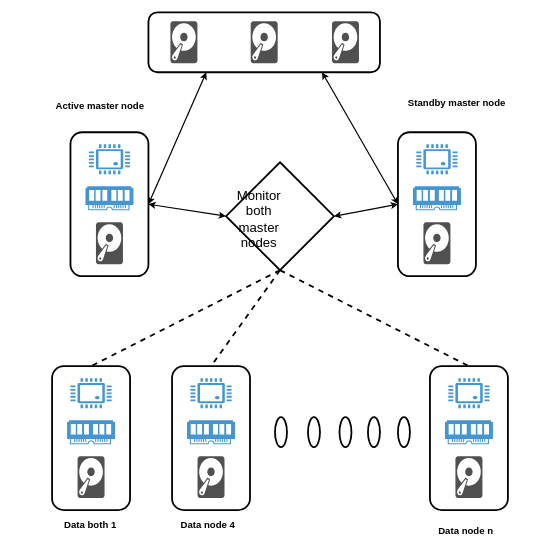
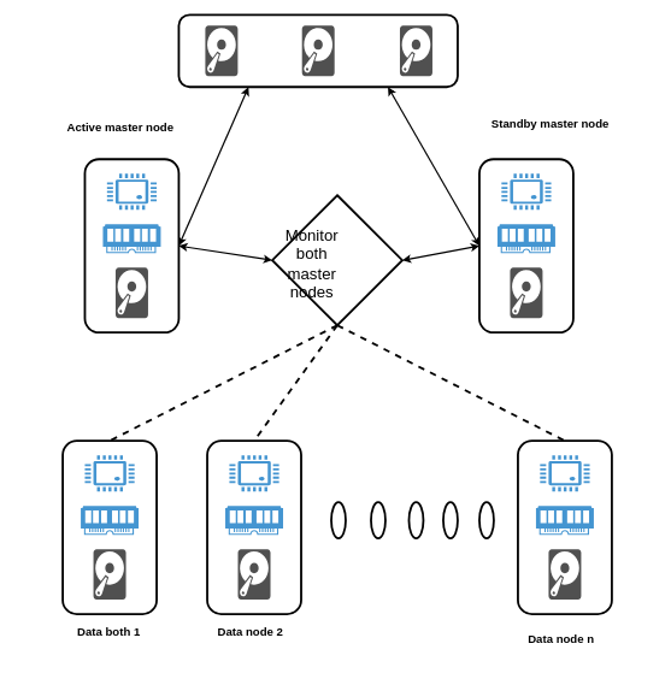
  <mxCell id="0" />
  <mxCell id="1" parent="0" />
  <mxCell id="2" value="" style="rounded=1;whiteSpace=wrap;html=1;strokeWidth=3;" vertex="1" parent="1"><mxGeometry x="86" y="610" width="130" height="240" as="geometry" /></mxCell>
  <mxCell id="3" value="" style="pointerEvents=1;shadow=0;dashed=0;html=1;strokeColor=none;fillColor=#4495D1;labelPosition=center;verticalLabelPosition=bottom;verticalAlign=top;align=center;outlineConnect=0;shape=mxgraph.veeam.cpu;strokeWidth=0;" vertex="1" parent="1"><mxGeometry x="116.65" y="630" width="68.7" height="50" as="geometry" /></mxCell>
  <mxCell id="4" value="" style="pointerEvents=1;shadow=0;dashed=0;html=1;strokeColor=none;fillColor=#4495D1;labelPosition=center;verticalLabelPosition=bottom;verticalAlign=top;align=center;outlineConnect=0;shape=mxgraph.veeam.ram;" vertex="1" parent="1"><mxGeometry x="111" y="700" width="80" height="40" as="geometry" /></mxCell>
  <mxCell id="5" value="" style="sketch=0;pointerEvents=1;shadow=0;dashed=0;html=1;strokeColor=none;fillColor=#505050;labelPosition=center;verticalLabelPosition=bottom;verticalAlign=top;outlineConnect=0;align=center;shape=mxgraph.office.devices.hard_disk;" vertex="1" parent="1"><mxGeometry x="128.5" y="760" width="45" height="70" as="geometry" /></mxCell>
  <mxCell id="6" value="" style="rounded=1;whiteSpace=wrap;html=1;strokeWidth=3;" vertex="1" parent="1"><mxGeometry x="286" y="610" width="130" height="240" as="geometry" /></mxCell>
  <mxCell id="7" value="" style="pointerEvents=1;shadow=0;dashed=0;html=1;strokeColor=none;fillColor=#4495D1;labelPosition=center;verticalLabelPosition=bottom;verticalAlign=top;align=center;outlineConnect=0;shape=mxgraph.veeam.cpu;strokeWidth=0;" vertex="1" parent="1"><mxGeometry x="316.65" y="630" width="68.7" height="50" as="geometry" /></mxCell>
  <mxCell id="8" value="" style="pointerEvents=1;shadow=0;dashed=0;html=1;strokeColor=none;fillColor=#4495D1;labelPosition=center;verticalLabelPosition=bottom;verticalAlign=top;align=center;outlineConnect=0;shape=mxgraph.veeam.ram;" vertex="1" parent="1"><mxGeometry x="311" y="700" width="80" height="40" as="geometry" /></mxCell>
  <mxCell id="9" value="" style="sketch=0;pointerEvents=1;shadow=0;dashed=0;html=1;strokeColor=none;fillColor=#505050;labelPosition=center;verticalLabelPosition=bottom;verticalAlign=top;outlineConnect=0;align=center;shape=mxgraph.office.devices.hard_disk;" vertex="1" parent="1"><mxGeometry x="328.5" y="760" width="45" height="70" as="geometry" /></mxCell>
  <mxCell id="10" value="" style="rounded=1;whiteSpace=wrap;html=1;strokeWidth=3;" vertex="1" parent="1"><mxGeometry x="716" y="610" width="130" height="240" as="geometry" /></mxCell>
  <mxCell id="11" value="" style="pointerEvents=1;shadow=0;dashed=0;html=1;strokeColor=none;fillColor=#4495D1;labelPosition=center;verticalLabelPosition=bottom;verticalAlign=top;align=center;outlineConnect=0;shape=mxgraph.veeam.cpu;strokeWidth=0;" vertex="1" parent="1"><mxGeometry x="746.65" y="630" width="68.7" height="50" as="geometry" /></mxCell>
  <mxCell id="12" value="" style="pointerEvents=1;shadow=0;dashed=0;html=1;strokeColor=none;fillColor=#4495D1;labelPosition=center;verticalLabelPosition=bottom;verticalAlign=top;align=center;outlineConnect=0;shape=mxgraph.veeam.ram;" vertex="1" parent="1"><mxGeometry x="741" y="700" width="80" height="40" as="geometry" /></mxCell>
  <mxCell id="13" value="" style="sketch=0;pointerEvents=1;shadow=0;dashed=0;html=1;strokeColor=none;fillColor=#505050;labelPosition=center;verticalLabelPosition=bottom;verticalAlign=top;outlineConnect=0;align=center;shape=mxgraph.office.devices.hard_disk;" vertex="1" parent="1"><mxGeometry x="758.5" y="760" width="45" height="70" as="geometry" /></mxCell>
  <mxCell id="14" value="" style="rounded=1;whiteSpace=wrap;html=1;strokeWidth=3;" vertex="1" parent="1"><mxGeometry x="116.65" y="220" width="130" height="240" as="geometry" /></mxCell>
  <mxCell id="15" value="" style="pointerEvents=1;shadow=0;dashed=0;html=1;strokeColor=none;fillColor=#4495D1;labelPosition=center;verticalLabelPosition=bottom;verticalAlign=top;align=center;outlineConnect=0;shape=mxgraph.veeam.cpu;strokeWidth=0;" vertex="1" parent="1"><mxGeometry x="147.3" width="68.7" height="50" as="geometry" y="240" /></mxCell>
  <mxCell id="16" value="" style="pointerEvents=1;shadow=0;dashed=0;html=1;strokeColor=none;fillColor=#4495D1;labelPosition=center;verticalLabelPosition=bottom;verticalAlign=top;align=center;outlineConnect=0;shape=mxgraph.veeam.ram;" vertex="1" parent="1"><mxGeometry x="141.65" y="310" width="80" height="40" as="geometry" /></mxCell>
  <mxCell id="17" value="" style="sketch=0;pointerEvents=1;shadow=0;dashed=0;html=1;strokeColor=none;fillColor=#505050;labelPosition=center;verticalLabelPosition=bottom;verticalAlign=top;outlineConnect=0;align=center;shape=mxgraph.office.devices.hard_disk;" vertex="1" parent="1"><mxGeometry x="159.15" y="370" width="45" height="70" as="geometry" /></mxCell>
  <mxCell id="18" value="" style="rounded=1;whiteSpace=wrap;html=1;strokeWidth=3;" vertex="1" parent="1"><mxGeometry x="662.65" y="220" width="130" height="240" as="geometry" /></mxCell>
  <mxCell id="19" value="" style="pointerEvents=1;shadow=0;dashed=0;html=1;strokeColor=none;fillColor=#4495D1;labelPosition=center;verticalLabelPosition=bottom;verticalAlign=top;align=center;outlineConnect=0;shape=mxgraph.veeam.cpu;strokeWidth=0;" vertex="1" parent="1"><mxGeometry x="693.3" width="68.7" height="50" as="geometry" y="240" /></mxCell>
  <mxCell id="20" value="" style="pointerEvents=1;shadow=0;dashed=0;html=1;strokeColor=none;fillColor=#4495D1;labelPosition=center;verticalLabelPosition=bottom;verticalAlign=top;align=center;outlineConnect=0;shape=mxgraph.veeam.ram;" vertex="1" parent="1"><mxGeometry x="687.65" y="310" width="80" height="40" as="geometry" /></mxCell>
  <mxCell id="21" value="" style="sketch=0;pointerEvents=1;shadow=0;dashed=0;html=1;strokeColor=none;fillColor=#505050;labelPosition=center;verticalLabelPosition=bottom;verticalAlign=top;outlineConnect=0;align=center;shape=mxgraph.office.devices.hard_disk;" vertex="1" parent="1"><mxGeometry x="705.15" y="370" width="45" height="70" as="geometry" /></mxCell>
  <mxCell id="22" value="" style="rounded=1;whiteSpace=wrap;html=1;strokeWidth=3;" vertex="1" parent="1"><mxGeometry x="246.65" y="20" width="386" height="100" as="geometry" /></mxCell>
  <mxCell id="23" value="" style="sketch=0;pointerEvents=1;shadow=0;dashed=0;html=1;strokeColor=none;fillColor=#505050;labelPosition=center;verticalLabelPosition=bottom;verticalAlign=top;outlineConnect=0;align=center;shape=mxgraph.office.devices.hard_disk;" vertex="1" parent="1"><mxGeometry x="283.3" y="35" width="45" height="70" as="geometry" /></mxCell>
  <mxCell id="24" value="" style="sketch=0;pointerEvents=1;shadow=0;dashed=0;html=1;strokeColor=none;fillColor=#505050;labelPosition=center;verticalLabelPosition=bottom;verticalAlign=top;outlineConnect=0;align=center;shape=mxgraph.office.devices.hard_disk;" vertex="1" parent="1"><mxGeometry x="417.15" y="35" width="45" height="70" as="geometry" /></mxCell>
  <mxCell id="25" value="" style="sketch=0;pointerEvents=1;shadow=0;dashed=0;html=1;strokeColor=none;fillColor=#505050;labelPosition=center;verticalLabelPosition=bottom;verticalAlign=top;outlineConnect=0;align=center;shape=mxgraph.office.devices.hard_disk;" vertex="1" parent="1"><mxGeometry x="552.65" y="35" width="45" height="70" as="geometry" /></mxCell>
  <mxCell id="26" value="" style="rhombus;whiteSpace=wrap;html=1;strokeWidth=3;" vertex="1" parent="1"><mxGeometry x="376" y="270" width="180" height="180" as="geometry" /></mxCell>
  <mxCell id="27" value="&lt;font style=&quot;font-size: 22px;&quot;&gt;Monitor&lt;br&gt;both master&lt;br&gt;nodes&lt;br&gt;&lt;/font&gt;" style="text;html=1;strokeColor=none;fillColor=none;align=center;verticalAlign=middle;whiteSpace=wrap;rounded=0;" vertex="1" parent="1"><mxGeometry x="386" y="350" width="90" height="30" as="geometry" /></mxCell>
  <mxCell id="28" value="" style="ellipse;whiteSpace=wrap;html=1;strokeWidth=3;" vertex="1" parent="1"><mxGeometry x="457.65" y="695" width="20" height="50" as="geometry" /></mxCell>
  <mxCell id="29" value="" style="ellipse;whiteSpace=wrap;html=1;strokeWidth=3;" vertex="1" parent="1"><mxGeometry x="512.65" y="695" width="20" height="50" as="geometry" /></mxCell>
  <mxCell id="30" value="" style="ellipse;whiteSpace=wrap;html=1;strokeWidth=3;" vertex="1" parent="1"><mxGeometry x="565.15" y="695" width="20" height="50" as="geometry" /></mxCell>
  <mxCell id="31" value="" style="ellipse;whiteSpace=wrap;html=1;strokeWidth=3;" vertex="1" parent="1"><mxGeometry x="612.65" y="695" width="20" height="50" as="geometry" /></mxCell>
  <mxCell id="32" value="" style="ellipse;whiteSpace=wrap;html=1;strokeWidth=3;" vertex="1" parent="1"><mxGeometry x="662.65" y="695" width="20" height="50" as="geometry" /></mxCell>
  <mxCell id="33" value="" style="endArrow=classic;startArrow=classic;html=1;rounded=0;strokeWidth=2;entryX=0.25;entryY=1;entryDx=0;entryDy=0;exitX=1;exitY=0.5;exitDx=0;exitDy=0;" edge="1" parent="1" source="14" target="22"><mxGeometry width="50" height="50" relative="1" as="geometry"><mxPoint x="256" y="340" as="sourcePoint" /><mxPoint x="476" y="430" as="targetPoint" /></mxGeometry></mxCell>
  <mxCell id="34" value="" style="endArrow=classic;startArrow=classic;html=1;rounded=0;strokeWidth=2;entryX=0.75;entryY=1;entryDx=0;entryDy=0;exitX=0;exitY=0.5;exitDx=0;exitDy=0;" edge="1" parent="1" source="18" target="22"><mxGeometry width="50" height="50" relative="1" as="geometry"><mxPoint x="257" y="350" as="sourcePoint" /><mxPoint x="450" y="130" as="targetPoint" /></mxGeometry></mxCell>
  <mxCell id="35" value="" style="endArrow=none;dashed=1;html=1;rounded=0;strokeWidth=3;exitX=0.5;exitY=1;exitDx=0;exitDy=0;entryX=0.5;entryY=0;entryDx=0;entryDy=0;" edge="1" parent="1" source="26" target="10"><mxGeometry width="50" height="50" relative="1" as="geometry"><mxPoint x="673" y="350" as="sourcePoint" /><mxPoint x="536" y="375" as="targetPoint" /></mxGeometry></mxCell>
  <mxCell id="36" value="" style="endArrow=none;dashed=1;html=1;rounded=0;strokeWidth=3;entryX=0.5;entryY=0;entryDx=0;entryDy=0;exitX=0.5;exitY=1;exitDx=0;exitDy=0;" edge="1" parent="1" source="26" target="6"><mxGeometry width="50" height="50" relative="1" as="geometry"><mxPoint x="426" y="460" as="sourcePoint" /><mxPoint x="791" y="620" as="targetPoint" /></mxGeometry></mxCell>
  <mxCell id="37" value="" style="endArrow=none;dashed=1;html=1;rounded=0;strokeWidth=3;entryX=0.5;entryY=0;entryDx=0;entryDy=0;exitX=0.5;exitY=1;exitDx=0;exitDy=0;" edge="1" parent="1" source="26" target="2"><mxGeometry width="50" height="50" relative="1" as="geometry"><mxPoint x="476" y="430" as="sourcePoint" /><mxPoint x="361" y="620" as="targetPoint" /></mxGeometry></mxCell>
  <mxCell id="38" value="&lt;font style=&quot;font-size: 16px;&quot;&gt;&lt;b&gt;Active master node&lt;/b&gt;&lt;/font&gt;" style="text;html=1;strokeColor=none;fillColor=none;align=center;verticalAlign=middle;whiteSpace=wrap;rounded=0;fontSize=16;" vertex="1" parent="1"><mxGeometry x="36" y="150" width="260" height="50" as="geometry" /></mxCell>
  <mxCell id="39" value="&lt;font style=&quot;font-size: 16px;&quot;&gt;&lt;b&gt;Standby master node&lt;/b&gt;&lt;/font&gt;" style="text;html=1;strokeColor=none;fillColor=none;align=center;verticalAlign=middle;whiteSpace=wrap;rounded=0;fontSize=16;" vertex="1" parent="1"><mxGeometry x="631" y="145" width="260" height="50" as="geometry" /></mxCell>
  <mxCell id="40" value="&lt;font style=&quot;font-size: 16px;&quot;&gt;&lt;b&gt;Data both 1&lt;/b&gt;&lt;/font&gt;" style="text;html=1;strokeColor=none;fillColor=none;align=center;verticalAlign=middle;whiteSpace=wrap;rounded=0;fontSize=16;" vertex="1" parent="1"><mxGeometry x="20" y="850" width="260" height="50" as="geometry" /></mxCell>
- <mxCell id="41" value="&lt;font style=&quot;font-size: 16px;&quot;&gt;&lt;b&gt;Data node 4&lt;/b&gt;&lt;/font&gt;" style="text;html=1;strokeColor=none;fillColor=none;align=center;verticalAlign=middle;whiteSpace=wrap;rounded=0;fontSize=16;" vertex="1" parent="1"><mxGeometry x="216" y="850" width="260" height="50" as="geometry" /></mxCell>
+ <mxCell id="41" value="&lt;font style=&quot;font-size: 16px;&quot;&gt;&lt;b&gt;Data node 2&lt;/b&gt;&lt;/font&gt;" style="text;html=1;strokeColor=none;fillColor=none;align=center;verticalAlign=middle;whiteSpace=wrap;rounded=0;fontSize=16;" vertex="1" parent="1"><mxGeometry x="216" y="850" width="260" height="50" as="geometry" /></mxCell>
  <mxCell id="42" value="&lt;font style=&quot;font-size: 16px;&quot;&gt;&lt;b&gt;Data node n&lt;/b&gt;&lt;/font&gt;" style="text;html=1;strokeColor=none;fillColor=none;align=center;verticalAlign=middle;whiteSpace=wrap;rounded=0;fontSize=16;" vertex="1" parent="1"><mxGeometry x="646" y="860" width="260" height="50" as="geometry" /></mxCell>
  <mxCell id="43" value="" style="endArrow=classic;startArrow=classic;html=1;rounded=0;strokeWidth=2;entryX=0;entryY=0.5;entryDx=0;entryDy=0;exitX=1;exitY=0.5;exitDx=0;exitDy=0;" edge="1" parent="1" source="14" target="26"><mxGeometry width="50" height="50" relative="1" as="geometry"><mxPoint x="257" y="350" as="sourcePoint" /><mxPoint x="353" y="130" as="targetPoint" /></mxGeometry></mxCell>
  <mxCell id="44" value="" style="endArrow=classic;startArrow=classic;html=1;rounded=0;strokeWidth=2;entryX=1;entryY=0.5;entryDx=0;entryDy=0;exitX=0;exitY=0.5;exitDx=0;exitDy=0;" edge="1" parent="1" source="18" target="26"><mxGeometry width="50" height="50" relative="1" as="geometry"><mxPoint x="257" y="350" as="sourcePoint" /><mxPoint x="416" y="370" as="targetPoint" /></mxGeometry></mxCell>
